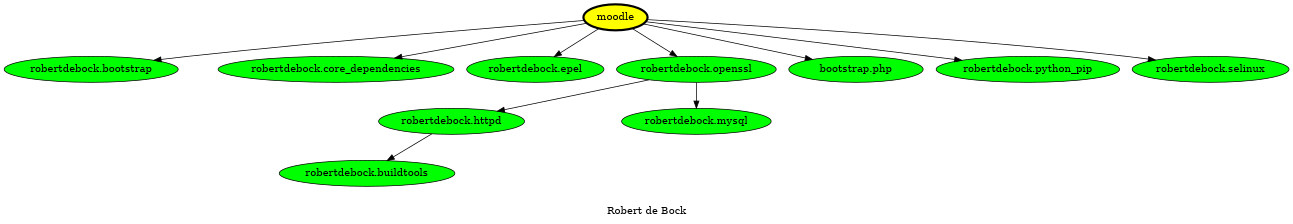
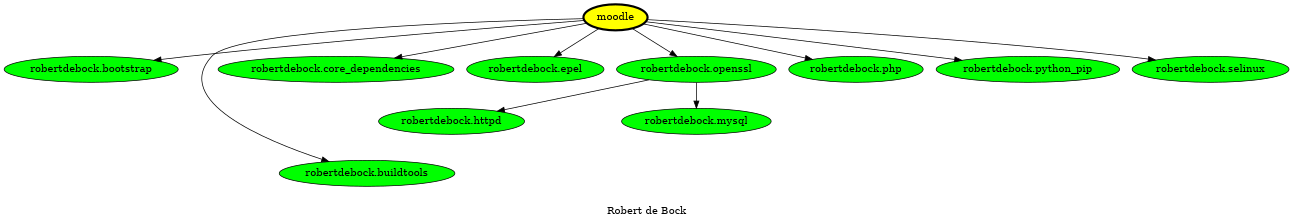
  digraph {
    label="Robert de Bock"
    node [fillcolor=green style=filled]
    moodle [fillcolor=yellow penwidth=3]
    "robertdebock.bootstrap"
    "robertdebock.buildtools"
    "robertdebock.core_dependencies"
    "robertdebock.epel"
    "robertdebock.openssl"
-   "robertdebock.php" [label="bootstrap.php"]
+   "robertdebock.php"
    "robertdebock.python_pip"
    "robertdebock.selinux"
    "robertdebock.httpd"
    "robertdebock.mysql"
    moodle -> "robertdebock.bootstrap"
-   "robertdebock.httpd" -> "robertdebock.buildtools"
+   moodle -> "robertdebock.buildtools"
    moodle -> "robertdebock.core_dependencies"
    moodle -> "robertdebock.epel"
    moodle -> "robertdebock.openssl"
    moodle -> "robertdebock.php"
    moodle -> "robertdebock.python_pip"
    moodle -> "robertdebock.selinux"
    "robertdebock.openssl" -> "robertdebock.httpd"
    "robertdebock.openssl" -> "robertdebock.mysql"
  }
